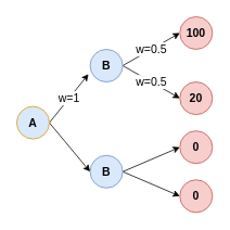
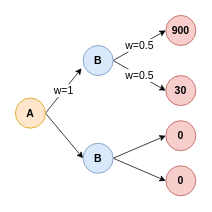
  <mxCell id="0" />
  <mxCell id="1" parent="0" />
  <mxCell id="2" value="w=1" style="edgeStyle=none;rounded=0;orthogonalLoop=1;jettySize=auto;html=1;exitX=1;exitY=0.5;exitDx=0;exitDy=0;entryX=-0.05;entryY=0.76;entryDx=0;entryDy=0;entryPerimeter=0;fontSize=14;" parent="1" source="4" target="7" edge="1"><mxGeometry relative="1" as="geometry" /></mxCell>
  <mxCell id="3" style="edgeStyle=none;rounded=0;orthogonalLoop=1;jettySize=auto;html=1;exitX=1;exitY=0.5;exitDx=0;exitDy=0;entryX=0;entryY=0.5;entryDx=0;entryDy=0;fontSize=14;" parent="1" source="4" target="10" edge="1"><mxGeometry relative="1" as="geometry" /></mxCell>
- <mxCell id="4" value="A" style="ellipse;whiteSpace=wrap;html=1;aspect=fixed;fillColor=#dae8fc;strokeColor=#d79b00;fontStyle=1;fontSize=14;" parent="1" vertex="1"><mxGeometry x="20" y="130" width="40" height="40" as="geometry" /></mxCell>
+ <mxCell id="4" value="A" style="ellipse;whiteSpace=wrap;html=1;aspect=fixed;fillColor=#ffe6cc;strokeColor=#d79b00;fontStyle=1;fontSize=14;" parent="1" vertex="1"><mxGeometry x="20" y="130" width="40" height="40" as="geometry" /></mxCell>
  <mxCell id="5" value="w=0.5" style="edgeStyle=none;rounded=0;orthogonalLoop=1;jettySize=auto;html=1;exitX=1;exitY=0.5;exitDx=0;exitDy=0;entryX=0;entryY=0.5;entryDx=0;entryDy=0;fontSize=14;" parent="1" source="7" target="11" edge="1"><mxGeometry relative="1" as="geometry" /></mxCell>
  <mxCell id="6" value="w=0.5" style="edgeStyle=none;rounded=0;orthogonalLoop=1;jettySize=auto;html=1;exitX=1;exitY=0.5;exitDx=0;exitDy=0;entryX=0;entryY=0.5;entryDx=0;entryDy=0;fontSize=14;" parent="1" source="7" target="12" edge="1"><mxGeometry relative="1" as="geometry" /></mxCell>
  <mxCell id="7" value="B" style="ellipse;whiteSpace=wrap;html=1;aspect=fixed;fillColor=#dae8fc;strokeColor=#6c8ebf;fontStyle=1;fontSize=14;" parent="1" vertex="1"><mxGeometry x="110" y="60" width="40" height="40" as="geometry" /></mxCell>
  <mxCell id="8" style="edgeStyle=none;rounded=0;orthogonalLoop=1;jettySize=auto;html=1;exitX=1;exitY=0.5;exitDx=0;exitDy=0;entryX=0;entryY=0.5;entryDx=0;entryDy=0;fontSize=14;" parent="1" source="10" target="13" edge="1"><mxGeometry relative="1" as="geometry" /></mxCell>
  <mxCell id="9" style="edgeStyle=none;rounded=0;orthogonalLoop=1;jettySize=auto;html=1;exitX=1;exitY=0.5;exitDx=0;exitDy=0;entryX=0;entryY=0.5;entryDx=0;entryDy=0;fontSize=14;" parent="1" source="10" target="14" edge="1"><mxGeometry relative="1" as="geometry" /></mxCell>
  <mxCell id="10" value="B" style="ellipse;whiteSpace=wrap;html=1;aspect=fixed;fillColor=#dae8fc;strokeColor=#6c8ebf;fontStyle=1;fontSize=14;" parent="1" vertex="1"><mxGeometry x="110" y="190" width="40" height="40" as="geometry" /></mxCell>
- <mxCell id="11" value="100" style="ellipse;whiteSpace=wrap;html=1;aspect=fixed;fillColor=#f8cecc;strokeColor=#b85450;fontStyle=1;fontSize=14;" parent="1" vertex="1"><mxGeometry x="220" y="20" width="40" height="40" as="geometry" /></mxCell>
- <mxCell id="12" value="20" style="ellipse;whiteSpace=wrap;html=1;aspect=fixed;fillColor=#f8cecc;strokeColor=#b85450;fontStyle=1;fontSize=14;" parent="1" vertex="1"><mxGeometry x="220" y="100" width="40" height="40" as="geometry" /></mxCell>
+ <mxCell id="11" value="900" style="ellipse;whiteSpace=wrap;html=1;aspect=fixed;fillColor=#f8cecc;strokeColor=#b85450;fontStyle=1;fontSize=14;" parent="1" vertex="1"><mxGeometry x="220" y="20" width="40" height="40" as="geometry" /></mxCell>
+ <mxCell id="12" value="30" style="ellipse;whiteSpace=wrap;html=1;aspect=fixed;fillColor=#f8cecc;strokeColor=#b85450;fontStyle=1;fontSize=14;" parent="1" vertex="1"><mxGeometry x="220" y="100" width="40" height="40" as="geometry" /></mxCell>
  <mxCell id="13" value="0" style="ellipse;whiteSpace=wrap;html=1;aspect=fixed;fillColor=#f8cecc;strokeColor=#b85450;fontStyle=1;fontSize=14;" parent="1" vertex="1"><mxGeometry x="220" y="160" width="40" height="40" as="geometry" /></mxCell>
  <mxCell id="14" value="0" style="ellipse;whiteSpace=wrap;html=1;aspect=fixed;fillColor=#f8cecc;strokeColor=#b85450;fontStyle=1;fontSize=14;" parent="1" vertex="1"><mxGeometry x="220" y="220" width="40" height="40" as="geometry" /></mxCell>
